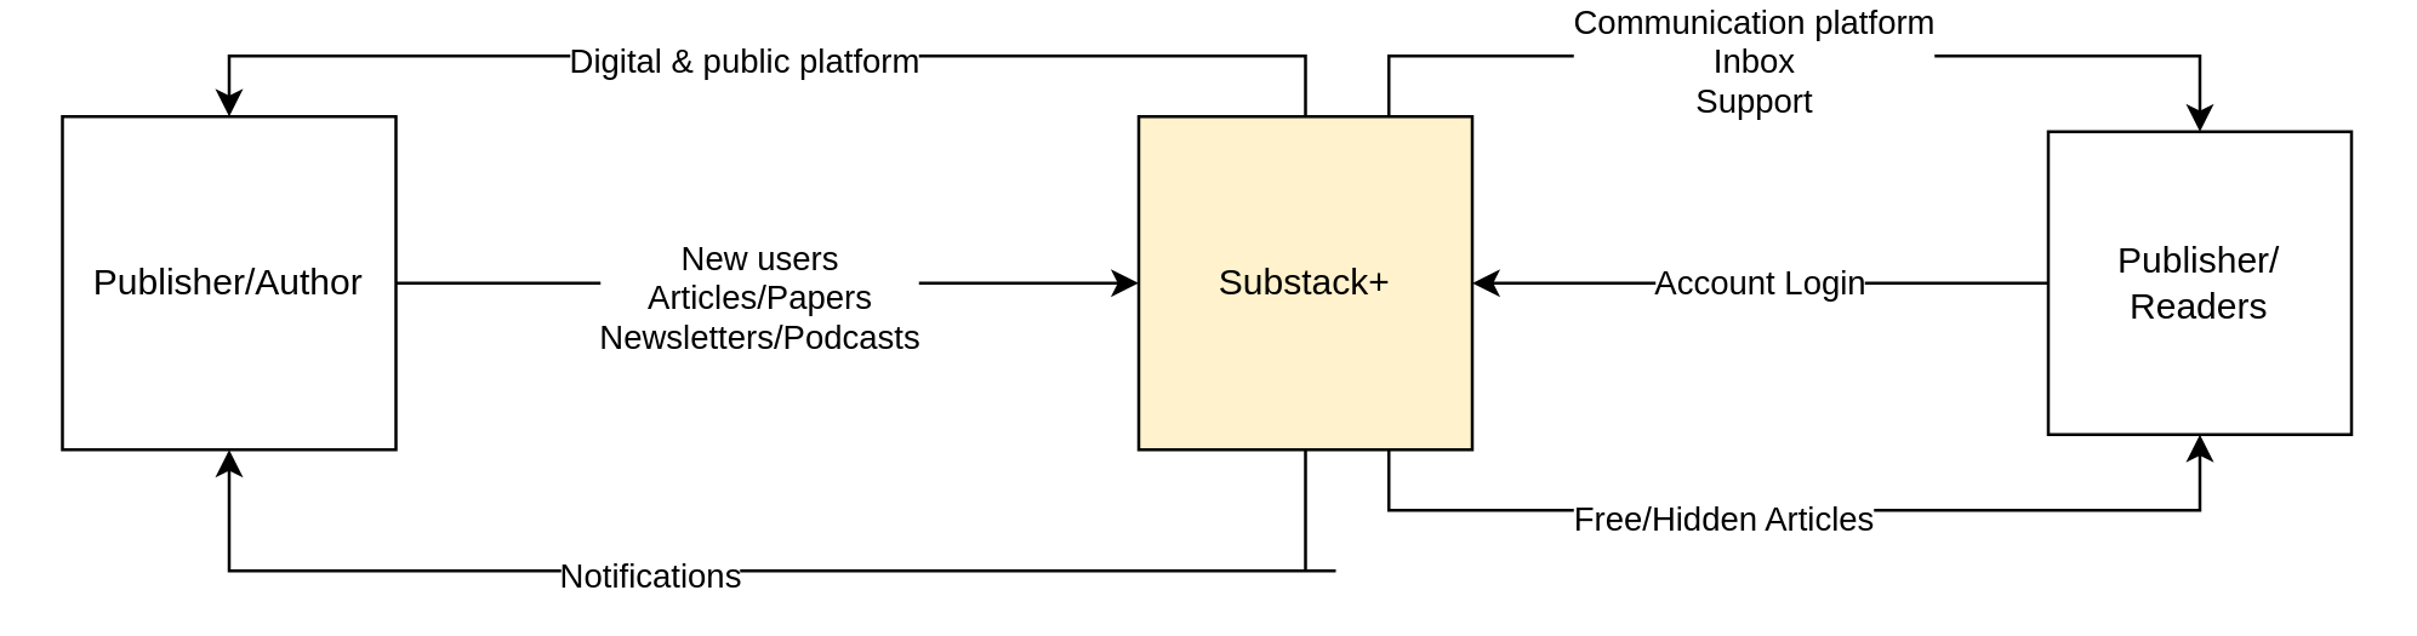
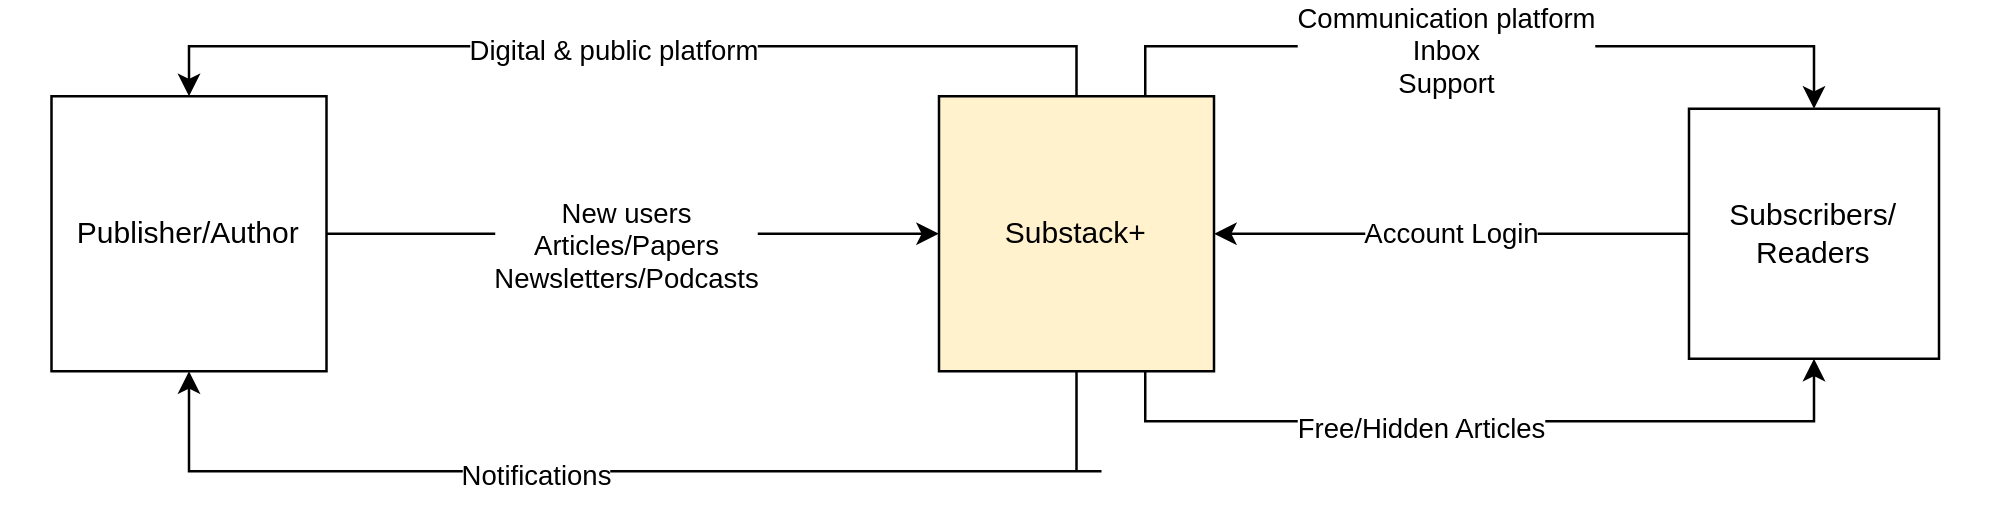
  <mxCell id="0" />
  <mxCell id="1" parent="0" />
  <mxCell id="2" style="edgeStyle=orthogonalEdgeStyle;rounded=0;orthogonalLoop=1;jettySize=auto;html=1;exitX=0.5;exitY=0;exitDx=0;exitDy=0;entryX=0.5;entryY=0;entryDx=0;entryDy=0;" edge="1" parent="1" source="10" target="13"><mxGeometry relative="1" as="geometry"><mxPoint x="175" y="45" as="targetPoint" /><mxPoint x="385" y="45" as="sourcePoint" /></mxGeometry></mxCell>
  <mxCell id="3" value="Digital &amp;amp; public platform" style="edgeLabel;html=1;align=center;verticalAlign=middle;resizable=0;points=[];" connectable="0" vertex="1" parent="2"><mxGeometry x="0.043" y="1" relative="1" as="geometry"><mxPoint as="offset" /></mxGeometry></mxCell>
  <mxCell id="4" style="edgeStyle=orthogonalEdgeStyle;rounded=0;orthogonalLoop=1;jettySize=auto;html=1;exitX=0.5;exitY=1;exitDx=0;exitDy=0;entryX=0.5;entryY=1;entryDx=0;entryDy=0;" edge="1" parent="1" source="10" target="13"><mxGeometry relative="1" as="geometry"><Array as="points"><mxPoint x="440" y="170" /><mxPoint x="90" y="170" /></Array></mxGeometry></mxCell>
  <mxCell id="5" value="Notifications" style="edgeLabel;html=1;align=center;verticalAlign=middle;resizable=0;points=[];" connectable="0" vertex="1" parent="4"><mxGeometry x="0.218" y="1" relative="1" as="geometry"><mxPoint as="offset" /></mxGeometry></mxCell>
  <mxCell id="6" style="edgeStyle=orthogonalEdgeStyle;rounded=0;orthogonalLoop=1;jettySize=auto;html=1;exitX=0.75;exitY=0;exitDx=0;exitDy=0;entryX=0.5;entryY=0;entryDx=0;entryDy=0;" edge="1" parent="1" source="10" target="15"><mxGeometry relative="1" as="geometry" /></mxCell>
  <mxCell id="7" value="Communication platform&lt;div&gt;Inbox&lt;/div&gt;&lt;div&gt;Support&lt;/div&gt;" style="edgeLabel;html=1;align=center;verticalAlign=middle;resizable=0;points=[];" connectable="0" vertex="1" parent="6"><mxGeometry x="-0.102" y="-1" relative="1" as="geometry"><mxPoint as="offset" /></mxGeometry></mxCell>
  <mxCell id="8" style="edgeStyle=orthogonalEdgeStyle;rounded=0;orthogonalLoop=1;jettySize=auto;html=1;exitX=0.75;exitY=1;exitDx=0;exitDy=0;entryX=0.5;entryY=1;entryDx=0;entryDy=0;" edge="1" parent="1" source="10" target="15"><mxGeometry relative="1" as="geometry" /></mxCell>
  <mxCell id="9" value="Free/Hidden Articles" style="edgeLabel;html=1;align=center;verticalAlign=middle;resizable=0;points=[];" connectable="0" vertex="1" parent="8"><mxGeometry x="-0.17" y="-2" relative="1" as="geometry"><mxPoint as="offset" /></mxGeometry></mxCell>
  <mxCell id="10" value="Substack+" style="whiteSpace=wrap;html=1;aspect=fixed;fillColor=#fff2cc;" vertex="1" parent="1"><mxGeometry x="375" y="20" width="110" height="110" as="geometry" /></mxCell>
  <mxCell id="11" style="edgeStyle=orthogonalEdgeStyle;rounded=0;orthogonalLoop=1;jettySize=auto;html=1;exitX=1;exitY=0.5;exitDx=0;exitDy=0;entryX=0;entryY=0.5;entryDx=0;entryDy=0;" edge="1" parent="1" source="13" target="10"><mxGeometry relative="1" as="geometry" /></mxCell>
  <mxCell id="12" value="New users&lt;div&gt;Articles/Papers&lt;/div&gt;&lt;div&gt;Newsletters/Podcasts&lt;/div&gt;" style="edgeLabel;html=1;align=center;verticalAlign=middle;resizable=0;points=[];" connectable="0" vertex="1" parent="11"><mxGeometry x="-0.025" y="-3" relative="1" as="geometry"><mxPoint y="1" as="offset" /></mxGeometry></mxCell>
  <mxCell id="13" value="Publisher/Author" style="whiteSpace=wrap;html=1;aspect=fixed;" vertex="1" parent="1"><mxGeometry x="20" y="20" width="110" height="110" as="geometry" /></mxCell>
  <mxCell id="14" value="Account Login" style="edgeStyle=orthogonalEdgeStyle;rounded=0;orthogonalLoop=1;jettySize=auto;html=1;exitX=0;exitY=0.5;exitDx=0;exitDy=0;entryX=1;entryY=0.5;entryDx=0;entryDy=0;" edge="1" parent="1" source="15" target="10"><mxGeometry relative="1" as="geometry" /></mxCell>
- <mxCell id="15" value="Publisher/&lt;div&gt;Readers&lt;/div&gt;" style="whiteSpace=wrap;html=1;aspect=fixed;" vertex="1" parent="1"><mxGeometry x="675" y="25" width="100" height="100" as="geometry" /></mxCell>
+ <mxCell id="15" value="Subscribers/&lt;div&gt;Readers&lt;/div&gt;" style="whiteSpace=wrap;html=1;aspect=fixed;" vertex="1" parent="1"><mxGeometry x="675" y="25" width="100" height="100" as="geometry" /></mxCell>
